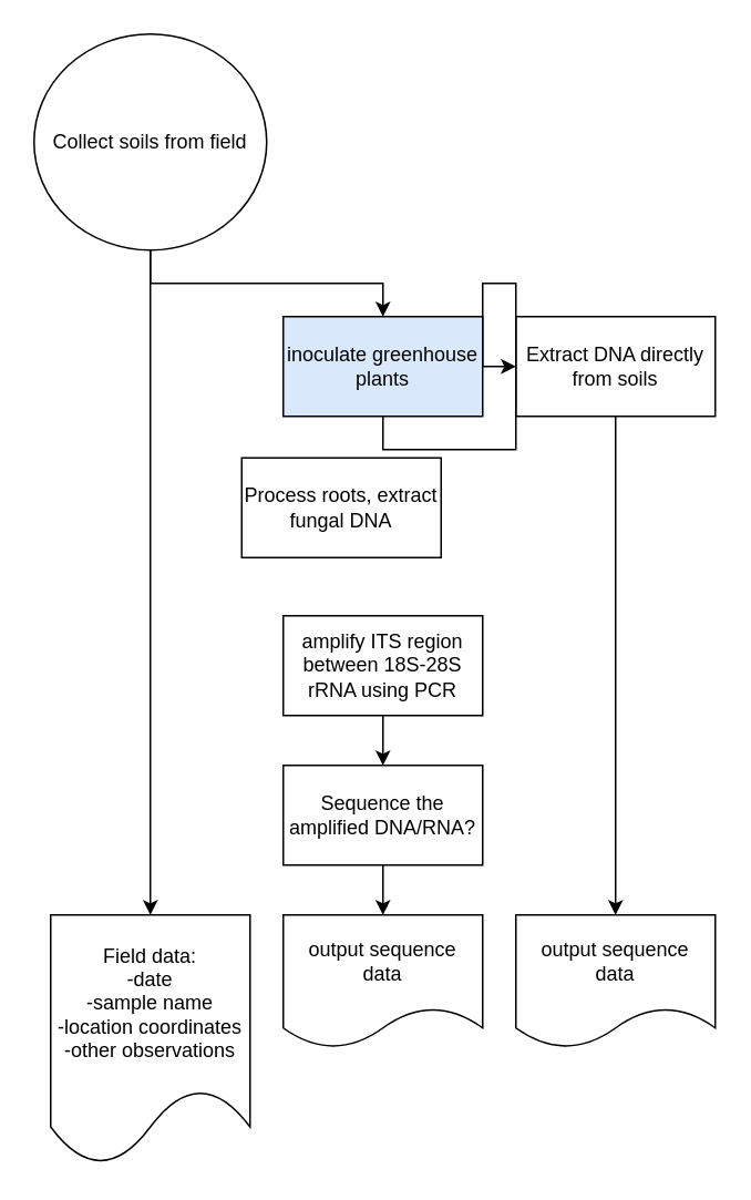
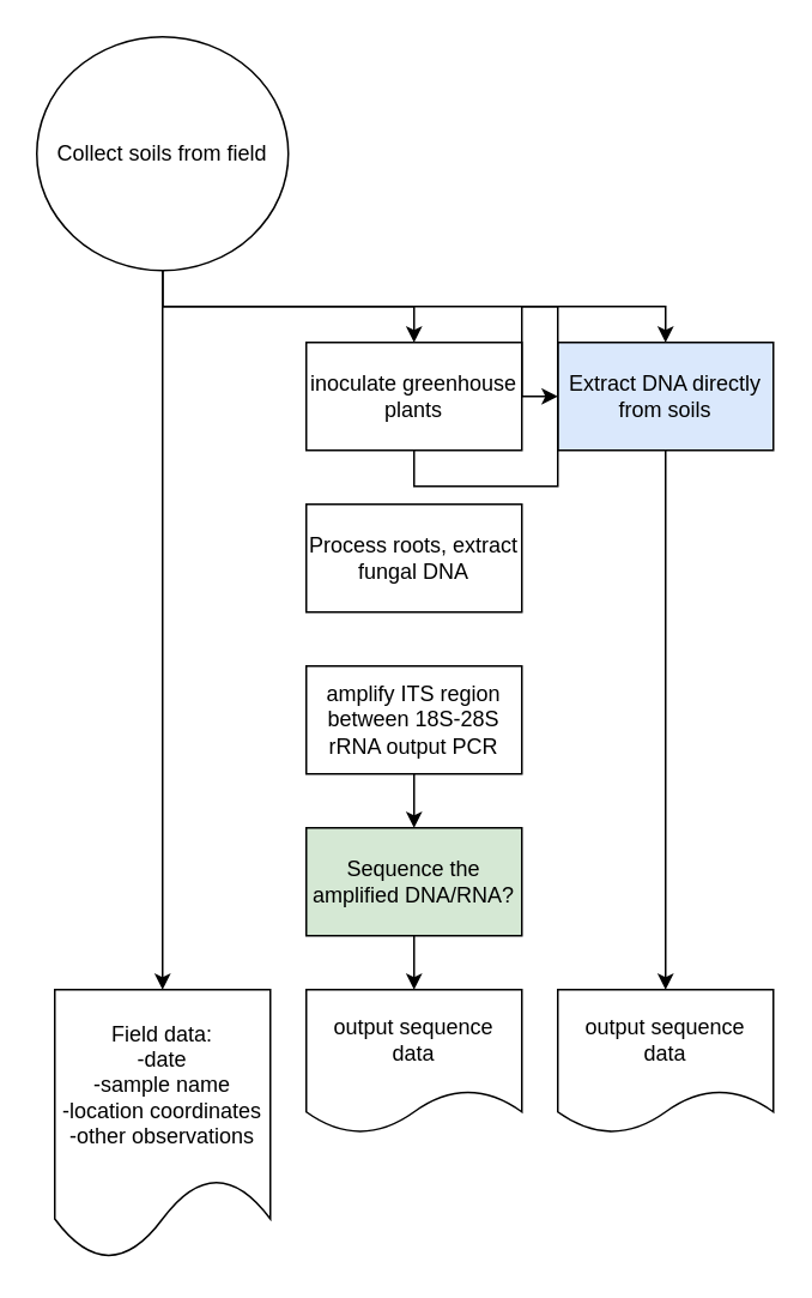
  <mxCell id="0" />
  <mxCell id="1" parent="0" />
  <mxCell id="2" style="edgeStyle=orthogonalEdgeStyle;rounded=0;orthogonalLoop=1;jettySize=auto;html=1;exitX=0.5;exitY=1;exitDx=0;exitDy=0;" edge="1" parent="1" source="3" target="17"><mxGeometry relative="1" as="geometry" /></mxCell>
- <mxCell id="3" value="Extract DNA directly from soils" style="rounded=0;whiteSpace=wrap;html=1;" vertex="1" parent="1"><mxGeometry x="310" y="190" width="120" height="60" as="geometry" /></mxCell>
+ <mxCell id="3" value="Extract DNA directly from soils" style="rounded=0;whiteSpace=wrap;html=1;fillColor=#dae8fc;" vertex="1" parent="1"><mxGeometry x="310" y="190" width="120" height="60" as="geometry" /></mxCell>
  <mxCell id="4" value="&lt;div&gt;Field data:&lt;/div&gt;&lt;div&gt;-date&lt;/div&gt;&lt;div&gt;-sample name&lt;br&gt;&lt;/div&gt;&lt;div&gt;-location coordinates&lt;/div&gt;&lt;div&gt;-other observations&lt;br&gt;&lt;/div&gt;" style="shape=document;whiteSpace=wrap;html=1;boundedLbl=1;" vertex="1" parent="1"><mxGeometry x="30" y="550" width="120" height="150" as="geometry" /></mxCell>
  <mxCell id="5" style="edgeStyle=orthogonalEdgeStyle;rounded=0;orthogonalLoop=1;jettySize=auto;html=1;exitX=0.5;exitY=1;exitDx=0;exitDy=0;entryX=0.5;entryY=0;entryDx=0;entryDy=0;" edge="1" parent="1" source="8" target="10"><mxGeometry relative="1" as="geometry"><mxPoint x="90" y="190" as="targetPoint" /></mxGeometry></mxCell>
  <mxCell id="6" style="edgeStyle=orthogonalEdgeStyle;rounded=0;orthogonalLoop=1;jettySize=auto;html=1;entryX=0.5;entryY=0;entryDx=0;entryDy=0;" edge="1" parent="1" source="8" target="4"><mxGeometry relative="1" as="geometry" /></mxCell>
+ <mxCell id="7" style="edgeStyle=orthogonalEdgeStyle;rounded=0;orthogonalLoop=1;jettySize=auto;html=1;exitX=0.5;exitY=1;exitDx=0;exitDy=0;" edge="1" parent="1" source="8" target="3"><mxGeometry relative="1" as="geometry" /></mxCell>
  <mxCell id="8" value="Collect soils from field" style="ellipse;whiteSpace=wrap;html=1;" vertex="1" parent="1"><mxGeometry x="20" y="20" width="140" height="130" as="geometry" /></mxCell>
  <mxCell id="9" style="edgeStyle=orthogonalEdgeStyle;rounded=0;orthogonalLoop=1;jettySize=auto;html=1;exitX=0.5;exitY=1;exitDx=0;exitDy=0;" edge="1" parent="1" source="10" target="3"><mxGeometry relative="1" as="geometry" /></mxCell>
- <mxCell id="10" value="inoculate greenhouse plants" style="rounded=0;whiteSpace=wrap;html=1;fillColor=#dae8fc;" vertex="1" parent="1"><mxGeometry x="170" y="190" width="120" height="60" as="geometry" /></mxCell>
- <mxCell id="11" value="Process roots, extract fungal DNA" style="rounded=0;whiteSpace=wrap;html=1;" vertex="1" parent="1"><mxGeometry x="145" y="275" width="120" height="60" as="geometry" /></mxCell>
+ <mxCell id="10" value="inoculate greenhouse plants" style="rounded=0;whiteSpace=wrap;html=1;" vertex="1" parent="1"><mxGeometry x="170" y="190" width="120" height="60" as="geometry" /></mxCell>
+ <mxCell id="11" value="Process roots, extract fungal DNA" style="rounded=0;whiteSpace=wrap;html=1;" vertex="1" parent="1"><mxGeometry x="170" y="280" width="120" height="60" as="geometry" /></mxCell>
  <mxCell id="12" style="edgeStyle=orthogonalEdgeStyle;rounded=0;orthogonalLoop=1;jettySize=auto;html=1;exitX=0.5;exitY=1;exitDx=0;exitDy=0;entryX=0.5;entryY=0;entryDx=0;entryDy=0;" edge="1" parent="1" source="13" target="15"><mxGeometry relative="1" as="geometry" /></mxCell>
- <mxCell id="13" value="amplify ITS region between 18S-28S rRNA using PCR" style="rounded=0;whiteSpace=wrap;html=1;" vertex="1" parent="1"><mxGeometry x="170" y="370" width="120" height="60" as="geometry" /></mxCell>
+ <mxCell id="13" value="amplify ITS region between 18S-28S rRNA output PCR" style="rounded=0;whiteSpace=wrap;html=1;" vertex="1" parent="1"><mxGeometry x="170" y="370" width="120" height="60" as="geometry" /></mxCell>
  <mxCell id="14" style="edgeStyle=orthogonalEdgeStyle;rounded=0;orthogonalLoop=1;jettySize=auto;html=1;exitX=0.5;exitY=1;exitDx=0;exitDy=0;entryX=0.5;entryY=0;entryDx=0;entryDy=0;" edge="1" parent="1" source="15" target="16"><mxGeometry relative="1" as="geometry" /></mxCell>
- <mxCell id="15" value="Sequence the amplified DNA/RNA?" style="rounded=0;whiteSpace=wrap;html=1;" vertex="1" parent="1"><mxGeometry x="170" y="460" width="120" height="60" as="geometry" /></mxCell>
+ <mxCell id="15" value="Sequence the amplified DNA/RNA?" style="rounded=0;whiteSpace=wrap;html=1;fillColor=#d5e8d4;" vertex="1" parent="1"><mxGeometry x="170" y="460" width="120" height="60" as="geometry" /></mxCell>
  <mxCell id="16" value="output sequence&lt;br&gt; data" style="shape=document;whiteSpace=wrap;html=1;boundedLbl=1;" vertex="1" parent="1"><mxGeometry x="170" y="550" width="120" height="80" as="geometry" /></mxCell>
  <mxCell id="17" value="output sequence&lt;br&gt; data" style="shape=document;whiteSpace=wrap;html=1;boundedLbl=1;" vertex="1" parent="1"><mxGeometry x="310" y="550" width="120" height="80" as="geometry" /></mxCell>
